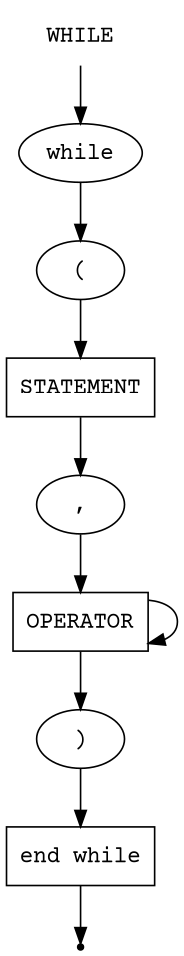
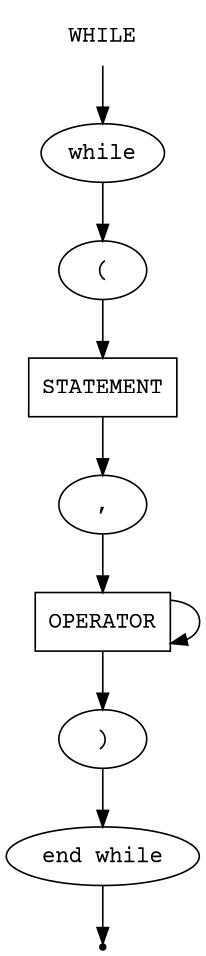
  digraph {
    fontname="Courier Prime"
    node [shape=oval fontname="Courier Prime"]
    edge [fontname="Courier Prime"]
    n1 [label=WHILE shape=plaintext]
    n2 [label=while]
    n3 [label="("]
    n4 [label=STATEMENT shape=box]
    n5 [label=","]
    n6 [label=OPERATOR shape=box]
    n7 [label=")"]
-   n8 [label="end while" shape=box]
+   n8 [label="end while"]
    end [shape=point]
    n1 -> n2
    n2 -> n3
    n3 -> n4
    n4 -> n5
    n5 -> n6
    n6 -> n6
    n6 -> n7
    n7 -> n8
    n8 -> end
  }
